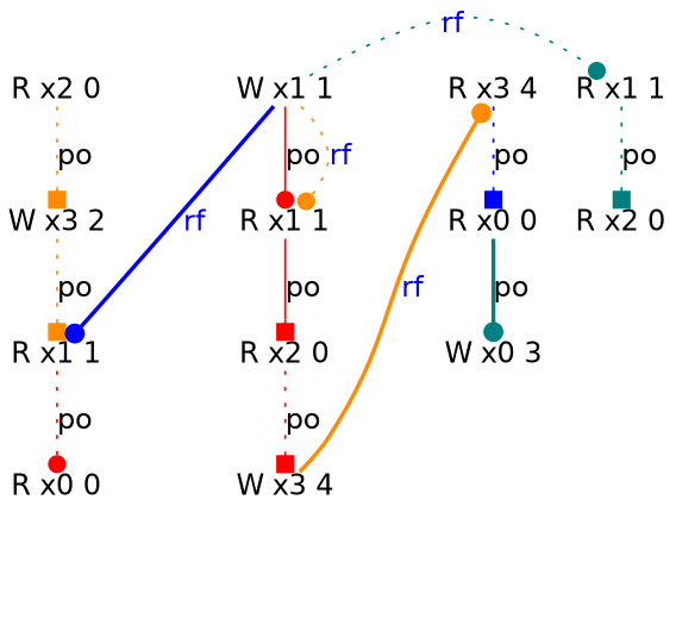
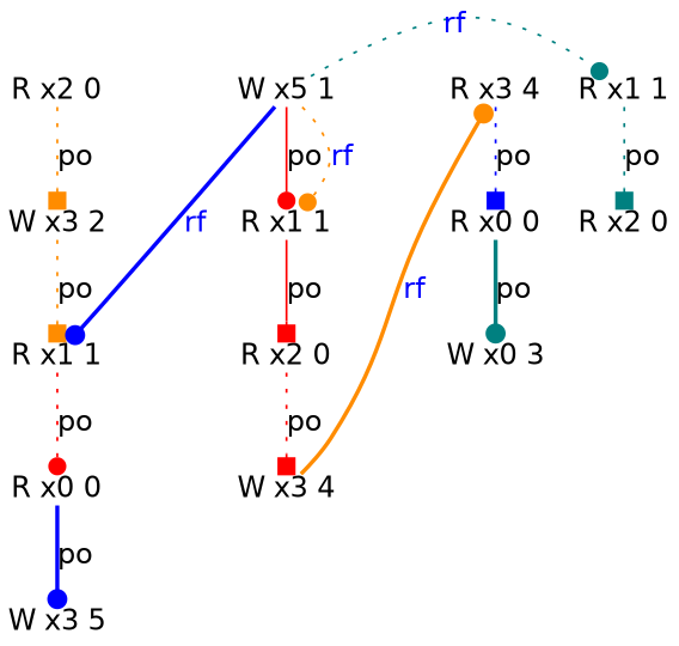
  digraph {
    fontname="DejaVu Sans"
    node [color=gray40 fontname="DejaVu Sans" idx=0 loc=3 shape=plain th=1 type=R]
    edge [arrowhead=dot color=darkorange fontname="DejaVu Sans" style=dotted]
    n1 [label="R x2 0" loc=2]
    n2 [color=blue idx=1 label="W x3 2" type=W]
    n3 [color=blue idx=2 label="R x1 1" loc=1]
    n4 [color=blue idx=3 label="R x0 0" loc=0]
+   n5 [idx=4 label="W x3 5" type=W]
    n6 [color=blue idx=2 label="R x2 0" loc=2 th=3]
    n7 [color=blue idx=3 label="W x3 4" th=3 type=W]
    n8 [color=blue label="R x3 4" th=0]
    n9 [idx=1 label="R x1 1" loc=1 th=3]
-   n10 [label="W x1 1" loc=1 th=3 type=W]
+   n10 [label="W x5 1" loc=1 th=3 type=W]
    n11 [label="R x1 1" loc=1 th=2]
    n12 [idx=1 label="R x2 0" loc=2 th=2]
    n13 [idx=1 label="R x0 0" loc=0 th=0]
    n14 [idx=2 label="W x0 3" loc=0 th=0 type=W]
    n1 -> n2 [arrowhead=box label=po]
    n2 -> n3 [arrowhead=box label=po]
    n3 -> n4 [color=red label=po]
+   n4 -> n5 [color=blue label=po style=bold]
    n6 -> n7 [arrowhead=box color=red label=po]
    n7 -> n8 [constraint=false fontcolor=blue from_idx=3 from_th=3 label=rf style=bold to_idx=0 to_th=0]
    n8 -> n13 [arrowhead=box color=blue label=po]
    n9 -> n6 [arrowhead=box color=red label=po style=solid]
    n10 -> n3 [color=blue constraint=false fontcolor=blue from_idx=0 from_th=3 label=rf style=bold to_idx=2 to_th=1]
    n10 -> n9 [color=red label=po style=solid]
    n10 -> n9 [constraint=false fontcolor=blue from_idx=0 from_th=3 label=rf to_idx=1 to_th=3]
    n10 -> n11 [color=teal constraint=false fontcolor=blue from_idx=0 from_th=3 label=rf to_idx=0 to_th=2]
    n11 -> n12 [arrowhead=box color=teal label=po]
    n13 -> n14 [color=teal label=po style=bold]
  }
